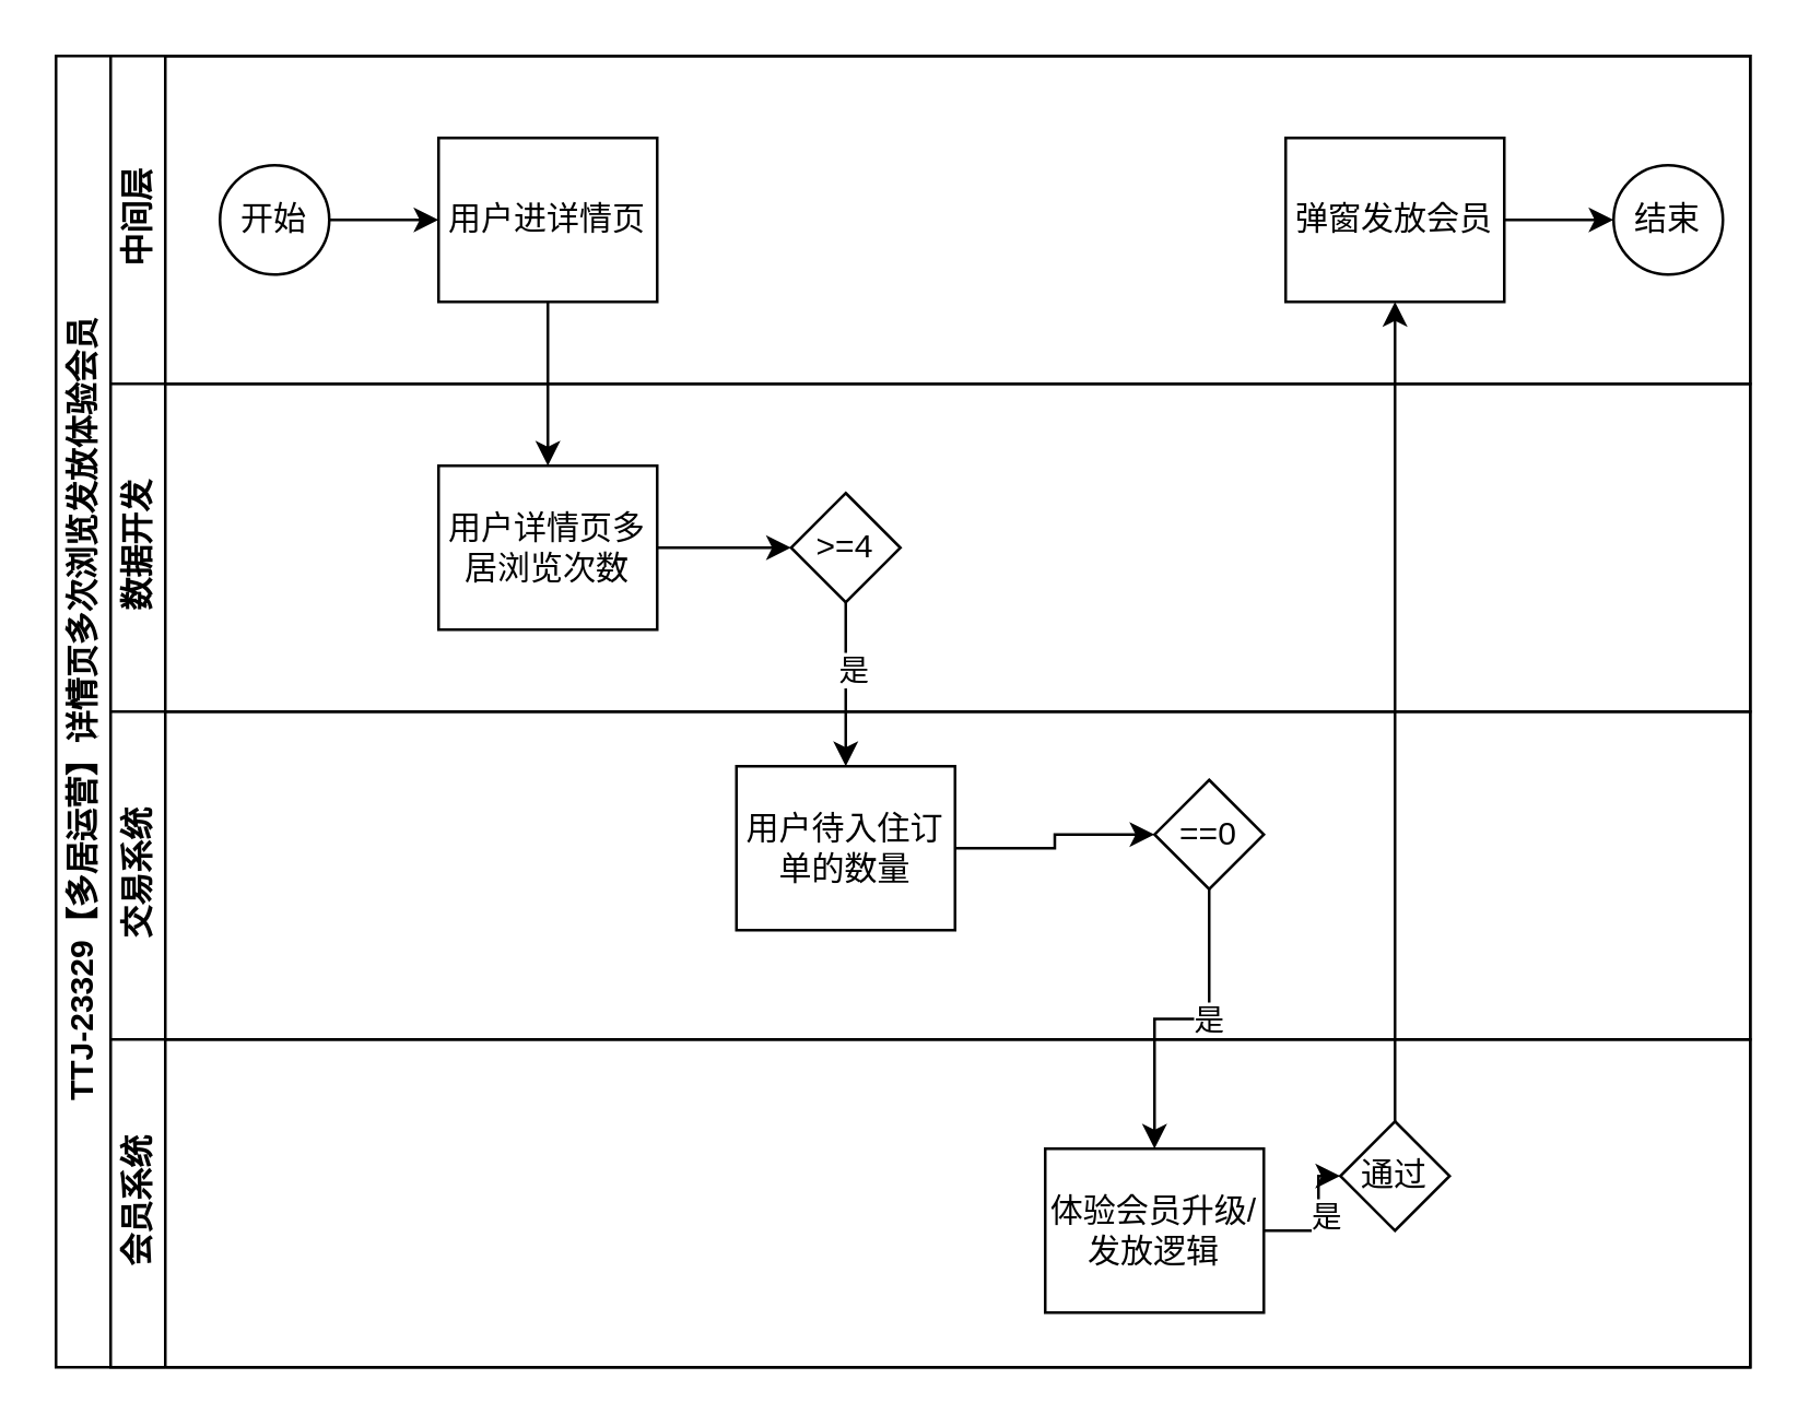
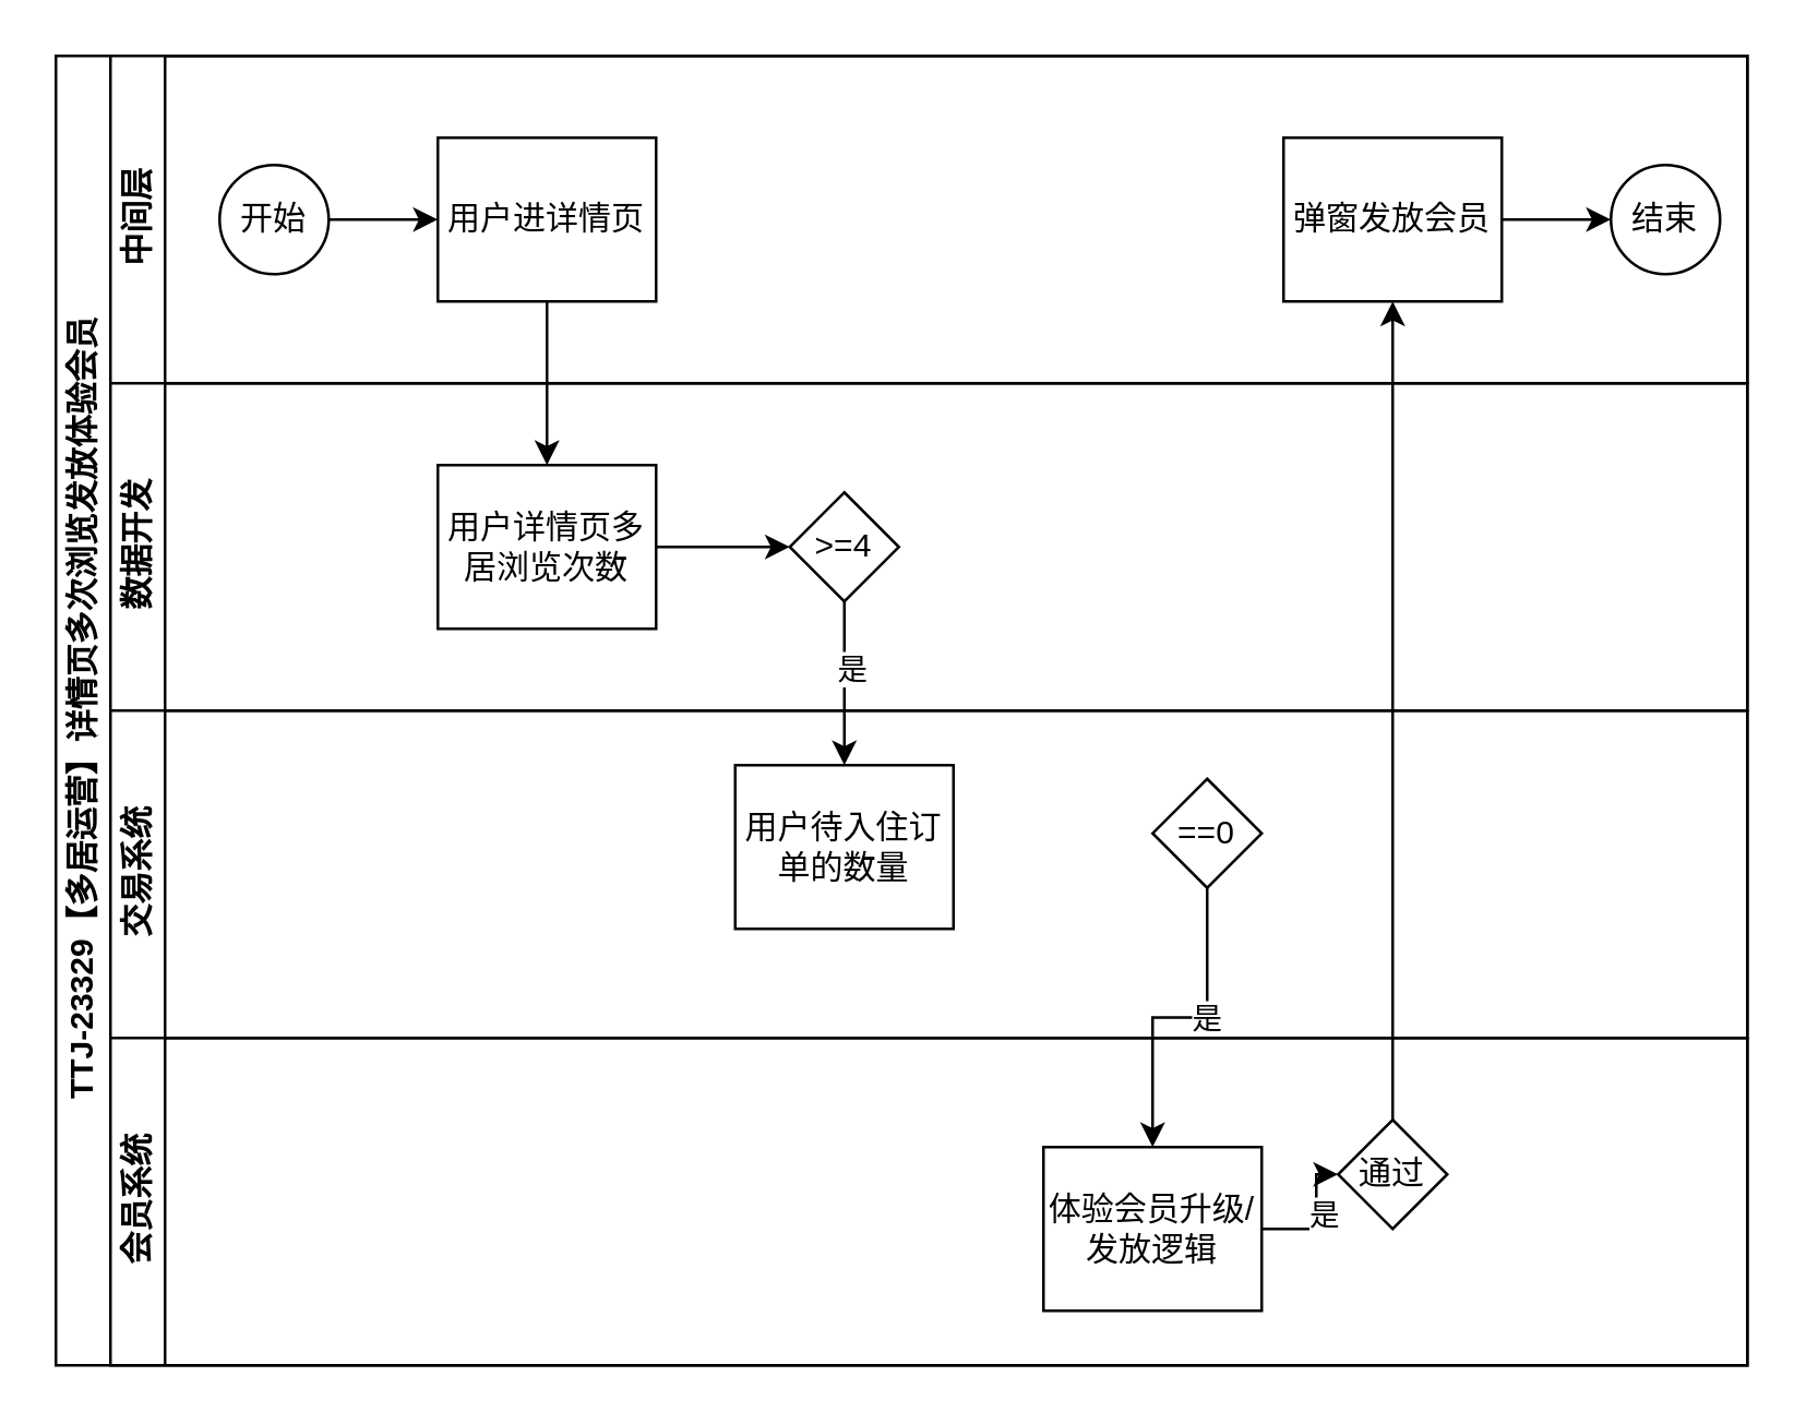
  <mxCell id="0" />
  <mxCell id="1" parent="0" />
  <mxCell id="2" value="TTJ-23329【多居运营】详情页多次浏览发放体验会员" style="swimlane;html=1;childLayout=stackLayout;resizeParent=1;resizeParentMax=0;horizontal=0;startSize=20;horizontalStack=0;" parent="1" vertex="1"><mxGeometry x="20" y="20" width="620" height="480" as="geometry" /></mxCell>
  <mxCell id="3" value="中间层" style="swimlane;html=1;startSize=20;horizontal=0;" parent="2" vertex="1"><mxGeometry x="20" width="600" height="120" as="geometry" /></mxCell>
  <mxCell id="4" value="" style="edgeStyle=orthogonalEdgeStyle;rounded=0;orthogonalLoop=1;jettySize=auto;html=1;" parent="3" source="5" target="6" edge="1"><mxGeometry relative="1" as="geometry" /></mxCell>
  <mxCell id="5" value="开始" style="ellipse;whiteSpace=wrap;html=1;" parent="3" vertex="1"><mxGeometry x="40" y="40" width="40" height="40" as="geometry" /></mxCell>
  <mxCell id="6" value="用户进详情页" style="rounded=0;whiteSpace=wrap;html=1;fontFamily=Helvetica;fontSize=12;fontColor=#000000;align=center;" parent="3" vertex="1"><mxGeometry x="120" y="30" width="80" height="60" as="geometry" /></mxCell>
  <mxCell id="7" value="弹窗发放会员" style="rounded=0;whiteSpace=wrap;html=1;fontFamily=Helvetica;fontSize=12;fontColor=#000000;align=center;" parent="3" vertex="1"><mxGeometry x="430" y="30" width="80" height="60" as="geometry" /></mxCell>
  <mxCell id="8" value="结束" style="ellipse;whiteSpace=wrap;html=1;" parent="3" vertex="1"><mxGeometry x="550" y="40" width="40" height="40" as="geometry" /></mxCell>
  <mxCell id="9" value="" style="edgeStyle=orthogonalEdgeStyle;rounded=0;orthogonalLoop=1;jettySize=auto;html=1;endArrow=classic;endFill=1;" parent="3" source="7" target="8" edge="1"><mxGeometry relative="1" as="geometry" /></mxCell>
  <mxCell id="10" value="数据开发" style="swimlane;html=1;startSize=20;horizontal=0;" parent="2" vertex="1"><mxGeometry x="20" y="120" width="600" height="120" as="geometry" /></mxCell>
  <mxCell id="11" value="" style="edgeStyle=orthogonalEdgeStyle;rounded=0;orthogonalLoop=1;jettySize=auto;html=1;endArrow=classic;endFill=1;" parent="10" source="12" target="13" edge="1"><mxGeometry relative="1" as="geometry" /></mxCell>
  <mxCell id="12" value="用户详情页多居浏览次数" style="rounded=0;whiteSpace=wrap;html=1;fontFamily=Helvetica;fontSize=12;fontColor=#000000;align=center;" parent="10" vertex="1"><mxGeometry x="120" y="30" width="80" height="60" as="geometry" /></mxCell>
  <mxCell id="13" value="&amp;gt;=4" style="rhombus;whiteSpace=wrap;html=1;fontFamily=Helvetica;fontSize=12;fontColor=#000000;align=center;" parent="10" vertex="1"><mxGeometry x="249" y="40" width="40" height="40" as="geometry" /></mxCell>
  <mxCell id="14" value="交易系统" style="swimlane;html=1;startSize=20;horizontal=0;points=[[0,0,0,0,0],[0,0.25,0,0,0],[0,0.5,0,0,0],[0,0.75,0,0,0],[0,1,0,0,0],[0.25,0,0,0,0],[0.25,1,0,0,0],[0.5,0,0,0,0],[0.5,1,0,0,0],[0.75,0,0,0,0],[0.75,1,0,0,0],[1,0,0,0,0],[1,0.25,0,0,0],[1,0.5,0,0,0],[1,0.75,0,0,0],[1,1,0,0,0]];" vertex="1" parent="2"><mxGeometry x="20" y="240" width="600" height="120" as="geometry" /></mxCell>
- <mxCell id="15" value="" style="edgeStyle=orthogonalEdgeStyle;rounded=0;orthogonalLoop=1;jettySize=auto;html=1;endArrow=classic;endFill=1;" edge="1" parent="14" source="16" target="17"><mxGeometry relative="1" as="geometry" /></mxCell>
  <mxCell id="16" value="用户待入住订单的数量" style="rounded=0;whiteSpace=wrap;html=1;fontFamily=Helvetica;fontSize=12;fontColor=#000000;align=center;" vertex="1" parent="14"><mxGeometry x="229" y="20" width="80" height="60" as="geometry" /></mxCell>
  <mxCell id="17" value="==0" style="rhombus;whiteSpace=wrap;html=1;fontFamily=Helvetica;fontSize=12;fontColor=#000000;align=center;" vertex="1" parent="14"><mxGeometry x="382" y="25" width="40" height="40" as="geometry" /></mxCell>
  <mxCell id="18" value="会员系统" style="swimlane;html=1;startSize=20;horizontal=0;points=[[0,0,0,0,0],[0,0.25,0,0,0],[0,0.5,0,0,0],[0,0.75,0,0,0],[0,1,0,0,0],[0.25,0,0,0,0],[0.25,1,0,0,0],[0.5,0,0,0,0],[0.5,1,0,0,0],[0.75,0,0,0,0],[0.75,1,0,0,0],[1,0,0,0,0],[1,0.25,0,0,0],[1,0.5,0,0,0],[1,0.75,0,0,0],[1,1,0,0,0]];" parent="2" vertex="1"><mxGeometry x="20" y="360" width="600" height="120" as="geometry"><mxRectangle x="20" y="360" width="430" height="30" as="alternateBounds" /></mxGeometry></mxCell>
  <mxCell id="19" value="" style="edgeStyle=orthogonalEdgeStyle;rounded=0;orthogonalLoop=1;jettySize=auto;html=1;" edge="1" parent="18" source="21" target="22"><mxGeometry relative="1" as="geometry" /></mxCell>
  <mxCell id="20" value="是" style="edgeLabel;html=1;align=center;verticalAlign=middle;resizable=0;points=[];" vertex="1" connectable="0" parent="19"><mxGeometry x="0.068" y="-2" relative="1" as="geometry"><mxPoint as="offset" /></mxGeometry></mxCell>
  <mxCell id="21" value="体验会员升级/发放逻辑" style="rounded=0;whiteSpace=wrap;html=1;fontFamily=Helvetica;fontSize=12;fontColor=#000000;align=center;" parent="18" vertex="1"><mxGeometry x="342" y="40" width="80" height="60" as="geometry" /></mxCell>
  <mxCell id="22" value="通过" style="rhombus;whiteSpace=wrap;html=1;fontFamily=Helvetica;fontSize=12;fontColor=#000000;align=center;" vertex="1" parent="18"><mxGeometry x="450" y="30" width="40" height="40" as="geometry" /></mxCell>
  <mxCell id="23" value="" style="edgeStyle=orthogonalEdgeStyle;rounded=0;orthogonalLoop=1;jettySize=auto;html=1;" edge="1" parent="2" source="6" target="12"><mxGeometry relative="1" as="geometry" /></mxCell>
  <mxCell id="24" value="" style="edgeStyle=orthogonalEdgeStyle;rounded=0;orthogonalLoop=1;jettySize=auto;html=1;" edge="1" parent="2" source="13" target="16"><mxGeometry relative="1" as="geometry" /></mxCell>
  <mxCell id="25" value="是" style="edgeLabel;html=1;align=center;verticalAlign=middle;resizable=0;points=[];" vertex="1" connectable="0" parent="24"><mxGeometry x="-0.212" y="2" relative="1" as="geometry"><mxPoint as="offset" /></mxGeometry></mxCell>
  <mxCell id="26" value="" style="edgeStyle=orthogonalEdgeStyle;rounded=0;orthogonalLoop=1;jettySize=auto;html=1;" edge="1" parent="2" source="17" target="21"><mxGeometry relative="1" as="geometry" /></mxCell>
  <mxCell id="27" value="是" style="edgeLabel;html=1;align=center;verticalAlign=middle;resizable=0;points=[];" vertex="1" connectable="0" parent="26"><mxGeometry x="-0.163" relative="1" as="geometry"><mxPoint as="offset" /></mxGeometry></mxCell>
  <mxCell id="28" style="edgeStyle=orthogonalEdgeStyle;rounded=0;orthogonalLoop=1;jettySize=auto;html=1;" edge="1" parent="2" source="22" target="7"><mxGeometry relative="1" as="geometry" /></mxCell>
